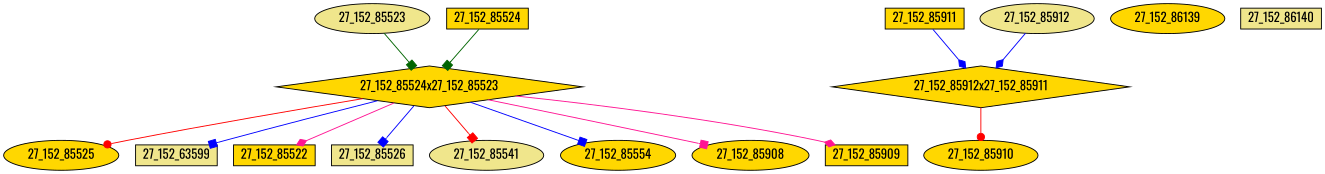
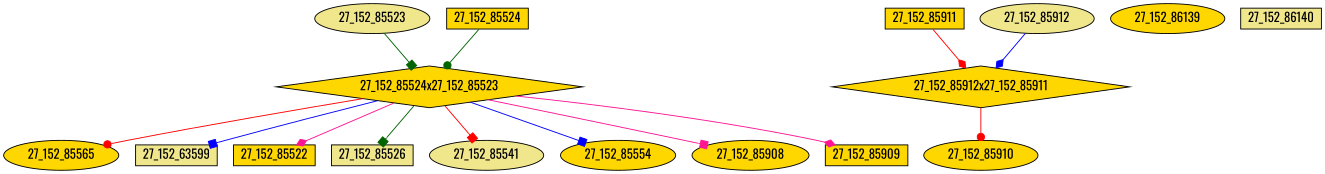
  digraph {
    fontname=Oswald
    node [fillcolor=gold fontcolor=black fontname=Oswald regular=0 shape=ellipse style=filled]
    edge [arrowhead=box color=blue fontname=Oswald]
-   "27_152_85525" [height=0.3 width=0.5]
+   "27_152_85525" [height=0.3 width=0.5 label="27_152_85565"]
    "27_152_85524x27_152_85523" [height=.1 shape=diamond width=.1 fontcolor="" regular=""]
    "27_152_63599" [fillcolor=khaki height=0.3 shape=box width=0.5]
    "27_152_85522" [height=0.3 shape=box width=0.5]
    "27_152_85526" [fillcolor=khaki height=0.3 shape=box width=0.5]
    "27_152_85541" [fillcolor=khaki height=0.3 width=0.5]
    "27_152_85554" [height=0.3 width=0.5]
    "27_152_85908" [height=0.3 width=0.5]
    "27_152_85909" [height=0.3 shape=box width=0.5]
    "27_152_85523" [fillcolor=khaki height=0.3 width=0.5]
    "27_152_85524" [height=0.3 shape=box width=0.5]
    "27_152_85910" [height=0.3 width=0.5]
    "27_152_85912x27_152_85911" [height=.1 shape=diamond width=.1 fontcolor="" regular=""]
    "27_152_85911" [height=0.3 shape=box width=0.5]
    "27_152_85912" [fillcolor=khaki height=0.3 width=0.5]
    "27_152_86139" [height=0.3 width=0.5]
    "27_152_86140" [fillcolor=khaki height=0.3 shape=box width=0.5]
    "27_152_85524x27_152_85523" -> "27_152_85525" [arrowhead=dot color=red]
    "27_152_85524x27_152_85523" -> "27_152_63599"
    "27_152_85524x27_152_85523" -> "27_152_85522" [arrowhead=diamond color=deeppink]
-   "27_152_85524x27_152_85523" -> "27_152_85526"
+   "27_152_85524x27_152_85523" -> "27_152_85526" [color=darkgreen]
    "27_152_85524x27_152_85523" -> "27_152_85541" [color=red]
    "27_152_85524x27_152_85523" -> "27_152_85554"
    "27_152_85524x27_152_85523" -> "27_152_85908" [color=deeppink]
    "27_152_85524x27_152_85523" -> "27_152_85909" [arrowhead=diamond color=deeppink]
    "27_152_85523" -> "27_152_85524x27_152_85523" [color=darkgreen]
-   "27_152_85524" -> "27_152_85524x27_152_85523" [color=darkgreen]
+   "27_152_85524" -> "27_152_85524x27_152_85523" [arrowhead=dot color=darkgreen]
    "27_152_85912x27_152_85911" -> "27_152_85910" [arrowhead=dot color=red]
-   "27_152_85911" -> "27_152_85912x27_152_85911" [arrowhead=diamond]
+   "27_152_85911" -> "27_152_85912x27_152_85911" [arrowhead=diamond color=red]
    "27_152_85912" -> "27_152_85912x27_152_85911" [arrowhead=diamond]
  }
